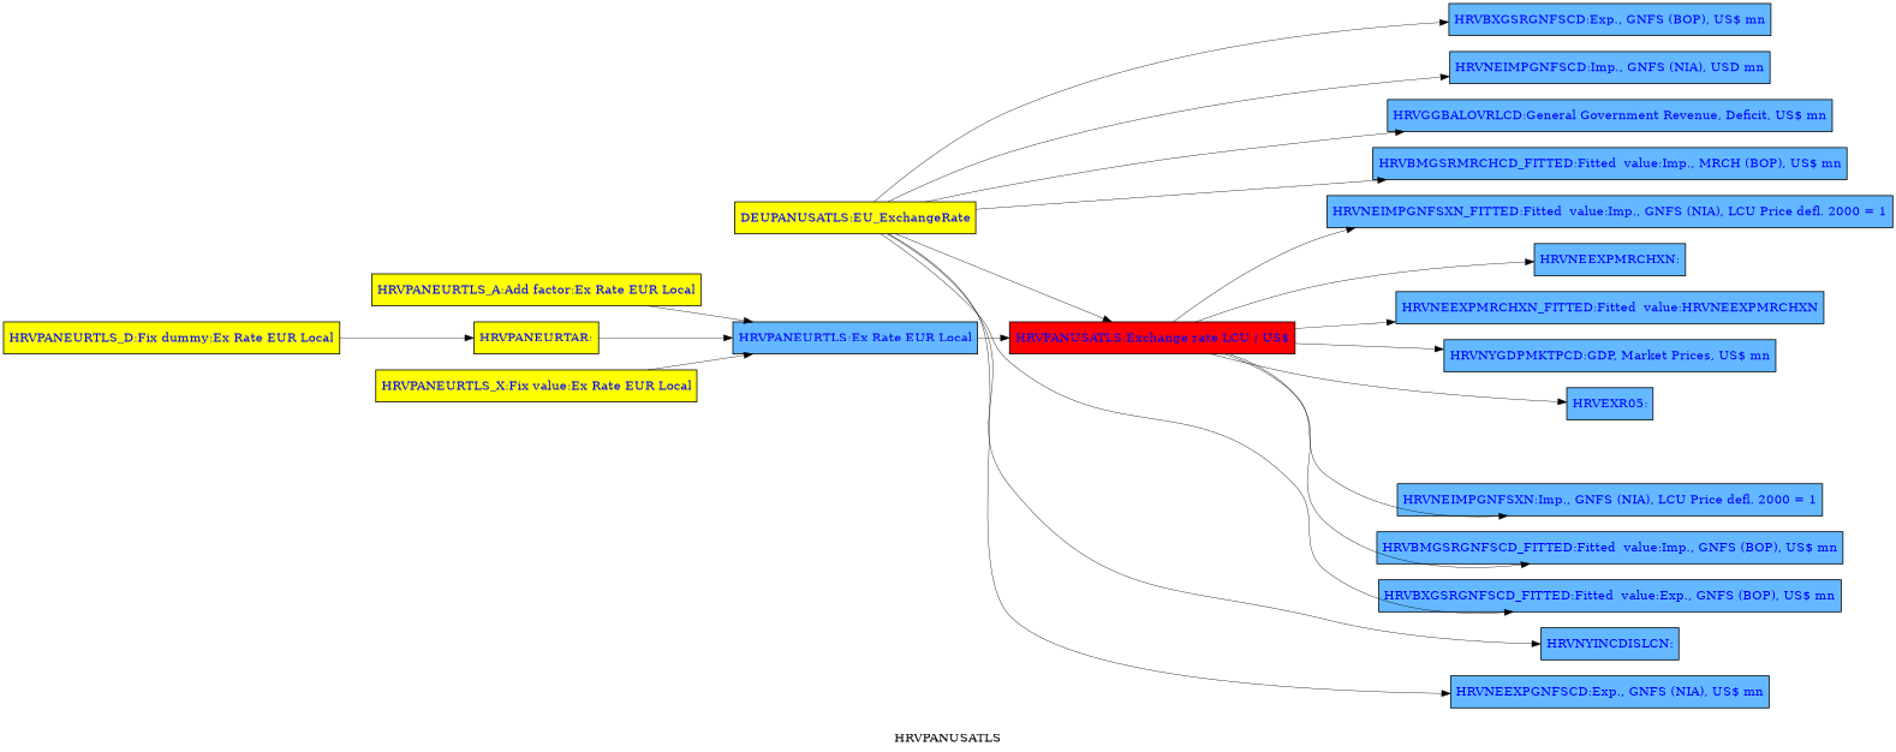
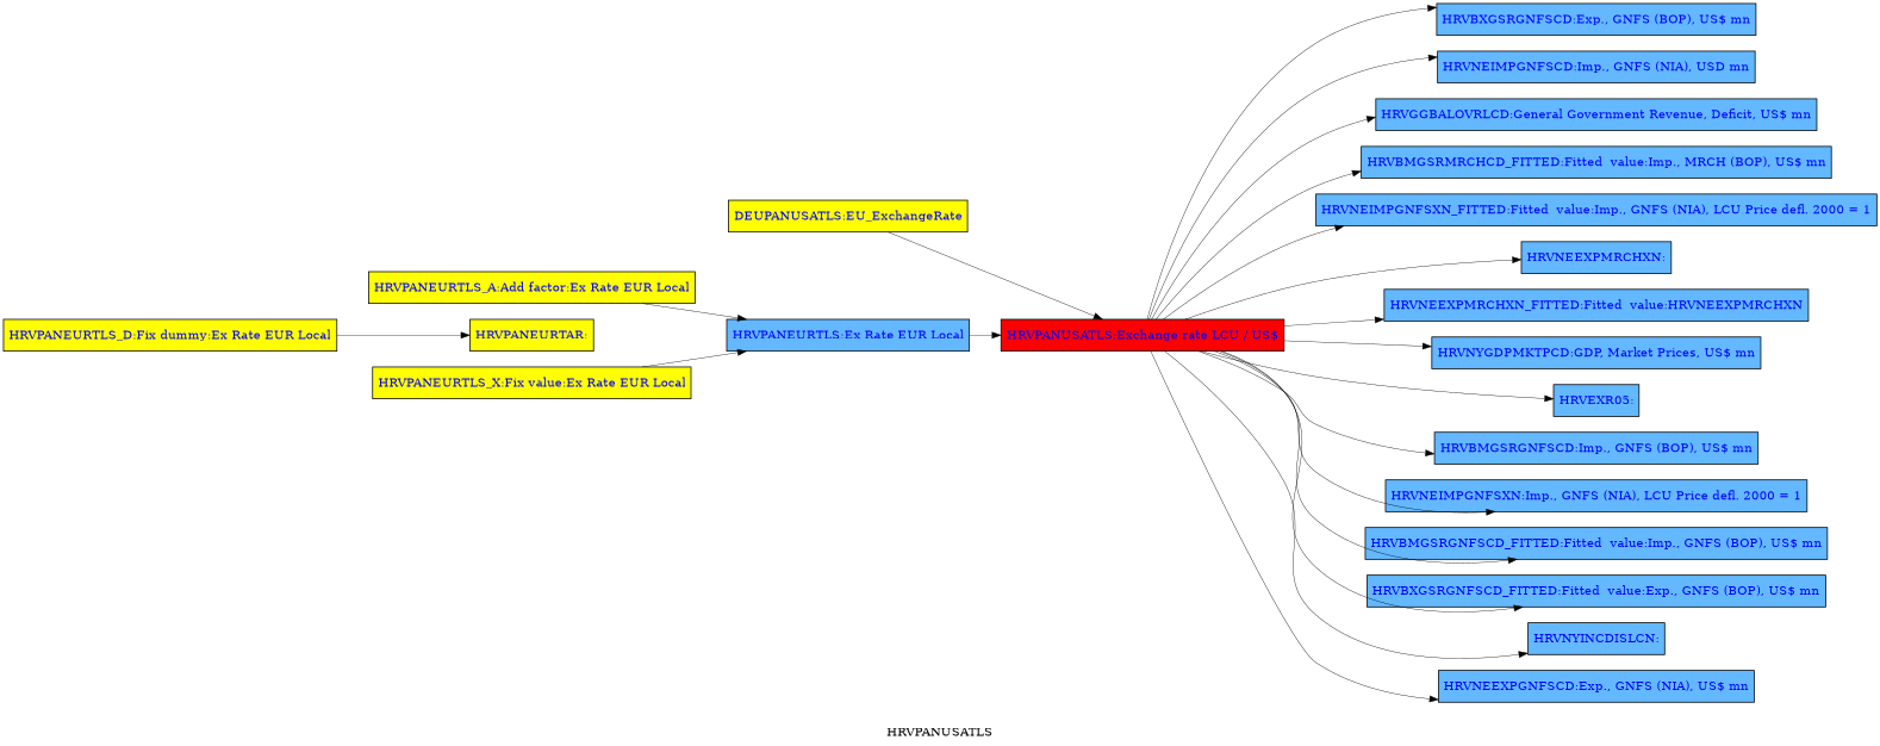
  digraph {
    label=HRVPANUSATLS
    rankdir=LR
    node [fillcolor=steelblue1 fontcolor=blue margin=0.025 shape=box style=filled]
    edge [penwidth=0.5 style=filled]
    n1 [fillcolor=red label=<<TABLE BORDER='0' CELLBORDER = '0' style = "filled"  > <TR><TD tooltip="Exchange rate LCU / US&#36;&#10;FRML &lt;IDENT&gt; HRVPANUSATLS = HRVPANEURTLS/DEUPANUSATLS &#36;">HRVPANUSATLS:Exchange rate LCU / US&#36;</TD></TR> </TABLE>>]
    n2 [label=<<TABLE BORDER='0' CELLBORDER = '0' style = "filled"  > <TR><TD tooltip="Exp., GNFS (BOP), US&#36; mn&#10;FRML &lt;QUASIIDENT&gt; HRVBXGSRGNFSCD = (HRVBXGSRGNFSCD_A*HRVBXGSRGNFSCD(-1)/100+ ((100 * ( ((HRVNEEXPGNFSKN*HRVNEEXPGNFSXN)/HRVPANUSATLS) / ((HRVNEEXPGNFSKN(-1)*HRVNEEXPGNFSXN(-1))/HRVPANUSATLS(-1)) -1)) +11.861595589152*DUMH) *HRVBXGSRGNFSCD(-1)/100+HRVBXGSRGNFSCD(-1)) * (1-HRVBXGSRGNFSCD_D)+ HRVBXGSRGNFSCD_X*HRVBXGSRGNFSCD_D  &#36;">HRVBXGSRGNFSCD:Exp., GNFS (BOP), US&#36; mn</TD></TR> </TABLE>>]
    n3 [label=<<TABLE BORDER='0' CELLBORDER = '0' style = "filled"  > <TR><TD tooltip="Fitted  value:Imp., GNFS (NIA), LCU Price defl. 2000 = 1&#10;FRML &lt;FIT&gt; HRVNEIMPGNFSXN_FITTED = HRVNEIMPGNFSXN(-1)*EXP( (-0.830367956617449-0.2*(LOG(HRVNEIMPGNFSXN)-0.451466603094771*LOG(EURNEEXPGNFSXD(-1)*HRVPANEURTLS(-1))-(1-0.451466603094771)*LOG(HRVPMKEY(-1)*HRVPANUSATLS(-1)*(1+HRVGGREVCUSTER(-1)/100)))+0.861843480300154*((LOG(EURNEEXPGNFSXD*HRVPANEURTLS))-(LOG(EURNEEXPGNFSXD(-1)*HRVPANEURTLS(-1))))+(1-0.861843480300154)*((LOG(HRVPMKEY*HRVPANUSATLS*(1+HRVGGREVCUSTER/100)))-(LOG(HRVPMKEY(-1)*HRVPANUSATLS(-1)*(1+HRVGGREVCUSTER(-1)/100))))+0.0404836376284085*DURING_1999Q3-0.0279971266616635*DURING_1999Q4-0.0215057147905577*DURING_2000Q1-0.0379424139641804*DURING_2001Q4+0.0261413947391276*DURING_2006Q3) ) &#36;">HRVNEIMPGNFSXN_FITTED:Fitted  value:Imp., GNFS (NIA), LCU Price defl. 2000 = 1</TD></TR> </TABLE>>]
    n4 [label=<<TABLE BORDER='0' CELLBORDER = '0' style = "filled"  > <TR><TD tooltip="Imp., GNFS (NIA), USD mn&#10;FRML &lt;IDENT&gt; HRVNEIMPGNFSCD = HRVNEIMPGNFSCN/HRVPANUSATLS &#36;">HRVNEIMPGNFSCD:Imp., GNFS (NIA), USD mn</TD></TR> </TABLE>>]
    n5 [label=<<TABLE BORDER='0' CELLBORDER = '0' style = "filled"  > <TR><TD tooltip="HRVNEEXPMRCHXN&#10;FRML &lt;DAMP,STOC&gt; HRVNEEXPMRCHXN = (HRVNEEXPMRCHXN(-1)*EXP(HRVNEEXPMRCHXN_A+ (-0.0756815288224826-0.506321816801365*(LOG(HRVNEEXPMRCHXN(-1))-0.893912491987052*LOG(HRVNYGDPFCSTXN(-1))-(1-0.893912491987052)*LOG(HRVPXKEY(-1)*HRVPANUSATLS(-1)))+0.871746599309685*((LOG(HRVNYGDPFCSTXN))-(LOG(HRVNYGDPFCSTXN(-1))))+(1-0.871746599309685)*((LOG(HRVPXKEY*HRVPANUSATLS))-(LOG(HRVPXKEY(-1)*HRVPANUSATLS(-1))))+0.137425910962307*DURING_2011Q1-0.115596949710519*DURING_2009Q4+0.125331618624299*DURING_2000Q1-0.0003546499966101*DURING_1997Q1-0.0003546499966101*T_LR) )) * (1-HRVNEEXPMRCHXN_D)+ HRVNEEXPMRCHXN_X*HRVNEEXPMRCHXN_D  &#36;">HRVNEEXPMRCHXN:</TD></TR> </TABLE>>]
    n6 [label=<<TABLE BORDER='0' CELLBORDER = '0' style = "filled"  > <TR><TD tooltip="Ex Rate EUR Local&#10;FRML &lt;DAMP,STOC&gt; HRVPANEURTLS = (EXP(HRVPANEURTLS_A+ (0.861547904889038*LOG(HRVPANEURTLS(-1))+(1-0.861547904889038)*LOG(HRVPANEURTAR)) )) * (1-HRVPANEURTLS_D)+ HRVPANEURTLS_X*HRVPANEURTLS_D  &#36;">HRVPANEURTLS:Ex Rate EUR Local</TD></TR> </TABLE>>]
    n7 [label=<<TABLE BORDER='0' CELLBORDER = '0' style = "filled"  > <TR><TD tooltip="Fitted  value:HRVNEEXPMRCHXN&#10;FRML &lt;FIT&gt; HRVNEEXPMRCHXN_FITTED = HRVNEEXPMRCHXN(-1)*EXP( (-0.0756815288224826-0.506321816801365*(LOG(HRVNEEXPMRCHXN(-1))-0.893912491987052*LOG(HRVNYGDPFCSTXN(-1))-(1-0.893912491987052)*LOG(HRVPXKEY(-1)*HRVPANUSATLS(-1)))+0.871746599309685*((LOG(HRVNYGDPFCSTXN))-(LOG(HRVNYGDPFCSTXN(-1))))+(1-0.871746599309685)*((LOG(HRVPXKEY*HRVPANUSATLS))-(LOG(HRVPXKEY(-1)*HRVPANUSATLS(-1))))+0.137425910962307*DURING_2011Q1-0.115596949710519*DURING_2009Q4+0.125331618624299*DURING_2000Q1-0.0003546499966101*DURING_1997Q1-0.0003546499966101*T_LR) ) &#36;">HRVNEEXPMRCHXN_FITTED:Fitted  value:HRVNEEXPMRCHXN</TD></TR> </TABLE>>]
    n8 [label=<<TABLE BORDER='0' CELLBORDER = '0' style = "filled"  > <TR><TD tooltip="General Government Revenue, Deficit, US&#36; mn&#10;FRML &lt;IDENT&gt; HRVGGBALOVRLCD = HRVGGBALOVRLCN/HRVPANUSATLS &#36;">HRVGGBALOVRLCD:General Government Revenue, Deficit, US&#36; mn</TD></TR> </TABLE>>]
    n9 [label=<<TABLE BORDER='0' CELLBORDER = '0' style = "filled"  > <TR><TD tooltip="Fitted  value:Imp., MRCH (BOP), US&#36; mn&#10;FRML &lt;FIT&gt; HRVBMGSRMRCHCD_FITTED = HRVBMGSRMRCHCD(-1)*EXP( (-0.115750872609152-0.134803098784719*(LOG(HRVBMGSRMRCHCD(-1))-LOG(HRVNEGDETTOTCN(-1)/HRVPANUSATLS(-1)))+1.33663184326565*((LOG(HRVNEGDETTOTCN/HRVPANUSATLS))-(LOG(HRVNEGDETTOTCN(-1)/HRVPANUSATLS(-1))))) ) &#36;">HRVBMGSRMRCHCD_FITTED:Fitted  value:Imp., MRCH (BOP), US&#36; mn</TD></TR> </TABLE>>]
    n10 [label=<<TABLE BORDER='0' CELLBORDER = '0' style = "filled"  > <TR><TD tooltip="GDP, Market Prices, US&#36; mn&#10;FRML &lt;IDENT&gt; HRVNYGDPMKTPCD = HRVNYGDPMKTPCN/HRVPANUSATLS &#36;">HRVNYGDPMKTPCD:GDP, Market Prices, US&#36; mn</TD></TR> </TABLE>>]
    n11 [label=<<TABLE BORDER='0' CELLBORDER = '0' style = "filled"  > <TR><TD tooltip="HRVEXR05&#10;FRML &lt;IDENT&gt; HRVEXR05 = HRVPANUSATLS/(((HRVPANUSATLS_VALUE_2015Q1)+(HRVPANUSATLS_VALUE_2015Q2)+(HRVPANUSATLS_VALUE_2015Q3)+(HRVPANUSATLS_VALUE_2015Q4))/4) &#36;">HRVEXR05:</TD></TR> </TABLE>>]
    n12 [label=<<TABLE BORDER='0' CELLBORDER = '0' style = "filled"  > <TR><TD tooltip="Fitted  value:Exp., GNFS (BOP), US&#36; mn&#10;FRML &lt;FIT&gt; HRVBXGSRGNFSCD_FITTED =  ((100 * ( ((HRVNEEXPGNFSKN*HRVNEEXPGNFSXN)/HRVPANUSATLS) / ((HRVNEEXPGNFSKN(-1)*HRVNEEXPGNFSXN(-1))/HRVPANUSATLS(-1)) -1)) +11.861595589152*DUMH) *HRVBXGSRGNFSCD(-1)/100+HRVBXGSRGNFSCD(-1) &#36;">HRVBXGSRGNFSCD_FITTED:Fitted  value:Exp., GNFS (BOP), US&#36; mn</TD></TR> </TABLE>>]
+   n13 [label=<<TABLE BORDER='0' CELLBORDER = '0' style = "filled"  > <TR><TD tooltip="Imp., GNFS (BOP), US&#36; mn&#10;FRML &lt;QUASIIDENT&gt; HRVBMGSRGNFSCD = (HRVBMGSRGNFSCD_A*HRVBMGSRGNFSCD(-1)/100+ ((100 * ( ((HRVNEIMPGNFSKN*HRVNEIMPGNFSXN)/HRVPANUSATLS) / ((HRVNEIMPGNFSKN(-1)*HRVNEIMPGNFSXN(-1))/HRVPANUSATLS(-1)) -1)) +0.706433105525152*DUMH) *HRVBMGSRGNFSCD(-1)/100+HRVBMGSRGNFSCD(-1)) * (1-HRVBMGSRGNFSCD_D)+ HRVBMGSRGNFSCD_X*HRVBMGSRGNFSCD_D  &#36;">HRVBMGSRGNFSCD:Imp., GNFS (BOP), US&#36; mn</TD></TR> </TABLE>>]
    n14 [fillcolor=yellow label=<<TABLE BORDER='0' CELLBORDER = '0' style = "filled"  > <TR><TD tooltip="Add factor:Ex Rate EUR Local&#10;Exogen">HRVPANEURTLS_A:Add factor:Ex Rate EUR Local</TD></TR> </TABLE>>]
    n15 [label=<<TABLE BORDER='0' CELLBORDER = '0' style = "filled"  > <TR><TD tooltip="HRVNYINCDISLCN&#10;FRML &lt;IDENT&gt; HRVNYINCDISLCN = ((HRVNYYWBTOTLCN*(1-HRVGGREVCITTER/100-HRVGGREVPITTER/100-HRVGGREVTCOTER/100-HRVGGREVSOCHER/100-HRVGGREVOTHRER/100)+HRVGGEXPSBENCN+HRVBXFSTREMTCD*HRVPANUSATLS+HRVNYGOSMKTPCN(-1))) &#36;">HRVNYINCDISLCN:</TD></TR> </TABLE>>]
    n16 [fillcolor=yellow label=<<TABLE BORDER='0' CELLBORDER = '0' style = "filled"  > <TR><TD tooltip="HRVPANEURTAR&#10;Exogen">HRVPANEURTAR:</TD></TR> </TABLE>>]
    n17 [label=<<TABLE BORDER='0' CELLBORDER = '0' style = "filled"  > <TR><TD tooltip="Imp., GNFS (NIA), LCU Price defl. 2000 = 1&#10;FRML &lt;DAMP,STOC&gt; HRVNEIMPGNFSXN = (HRVNEIMPGNFSXN(-1)*EXP(HRVNEIMPGNFSXN_A+ (-0.830367956617449-0.2*(LOG(HRVNEIMPGNFSXN)-0.451466603094771*LOG(EURNEEXPGNFSXD(-1)*HRVPANEURTLS(-1))-(1-0.451466603094771)*LOG(HRVPMKEY(-1)*HRVPANUSATLS(-1)*(1+HRVGGREVCUSTER(-1)/100)))+0.861843480300154*((LOG(EURNEEXPGNFSXD*HRVPANEURTLS))-(LOG(EURNEEXPGNFSXD(-1)*HRVPANEURTLS(-1))))+(1-0.861843480300154)*((LOG(HRVPMKEY*HRVPANUSATLS*(1+HRVGGREVCUSTER/100)))-(LOG(HRVPMKEY(-1)*HRVPANUSATLS(-1)*(1+HRVGGREVCUSTER(-1)/100))))+0.0404836376284085*DURING_1999Q3-0.0279971266616635*DURING_1999Q4-0.0215057147905577*DURING_2000Q1-0.0379424139641804*DURING_2001Q4+0.0261413947391276*DURING_2006Q3) )) * (1-HRVNEIMPGNFSXN_D)+ HRVNEIMPGNFSXN_X*HRVNEIMPGNFSXN_D  &#36;">HRVNEIMPGNFSXN:Imp., GNFS (NIA), LCU Price defl. 2000 = 1</TD></TR> </TABLE>>]
    n18 [fillcolor=yellow label=<<TABLE BORDER='0' CELLBORDER = '0' style = "filled"  > <TR><TD tooltip="EU_ExchangeRate&#10;Exogen">DEUPANUSATLS:EU_ExchangeRate</TD></TR> </TABLE>>]
    n19 [label=<<TABLE BORDER='0' CELLBORDER = '0' style = "filled"  > <TR><TD tooltip="Exp., GNFS (NIA), US&#36; mn&#10;FRML &lt;IDENT&gt; HRVNEEXPGNFSCD = HRVNEEXPGNFSCN/HRVPANUSATLS &#36;">HRVNEEXPGNFSCD:Exp., GNFS (NIA), US&#36; mn</TD></TR> </TABLE>>]
    n20 [label=<<TABLE BORDER='0' CELLBORDER = '0' style = "filled"  > <TR><TD tooltip="Fitted  value:Imp., GNFS (BOP), US&#36; mn&#10;FRML &lt;FIT&gt; HRVBMGSRGNFSCD_FITTED =  ((100 * ( ((HRVNEIMPGNFSKN*HRVNEIMPGNFSXN)/HRVPANUSATLS) / ((HRVNEIMPGNFSKN(-1)*HRVNEIMPGNFSXN(-1))/HRVPANUSATLS(-1)) -1)) +0.706433105525152*DUMH) *HRVBMGSRGNFSCD(-1)/100+HRVBMGSRGNFSCD(-1) &#36;">HRVBMGSRGNFSCD_FITTED:Fitted  value:Imp., GNFS (BOP), US&#36; mn</TD></TR> </TABLE>>]
    n21 [fillcolor=yellow label=<<TABLE BORDER='0' CELLBORDER = '0' style = "filled"  > <TR><TD tooltip="Fix value:Ex Rate EUR Local&#10;Exogen">HRVPANEURTLS_X:Fix value:Ex Rate EUR Local</TD></TR> </TABLE>>]
    n22 [fillcolor=yellow label=<<TABLE BORDER='0' CELLBORDER = '0' style = "filled"  > <TR><TD tooltip="Fix dummy:Ex Rate EUR Local&#10;Exogen">HRVPANEURTLS_D:Fix dummy:Ex Rate EUR Local</TD></TR> </TABLE>>]
    subgraph sub_1 {
      n1
      n2
      n3
      n4
      n5
      n6
      n7
      n8
      n9
      n10
      n11
      n12
+     n13
      n14
      n15
      n16
      n17
      n18
      n19
      n20
      n21
      n22
    }
-   n18 -> n2
+   n1 -> n2
    n1 -> n3
-   n18 -> n4
+   n1 -> n4
    n1 -> n5
    n1 -> n7
-   n18 -> n8
-   n18 -> n9
+   n1 -> n8
+   n1 -> n9
    n1 -> n10
    n1 -> n11
-   n18 -> n12
-   n18 -> n15
+   n1 -> n12
+   n1 -> n13
+   n1 -> n15
    n1 -> n17
-   n18 -> n19
+   n1 -> n19
    n1 -> n20
    n6 -> n1
    n14 -> n6
-   n16 -> n6
    n18 -> n1
    n21 -> n6
    n22 -> n16
  }
